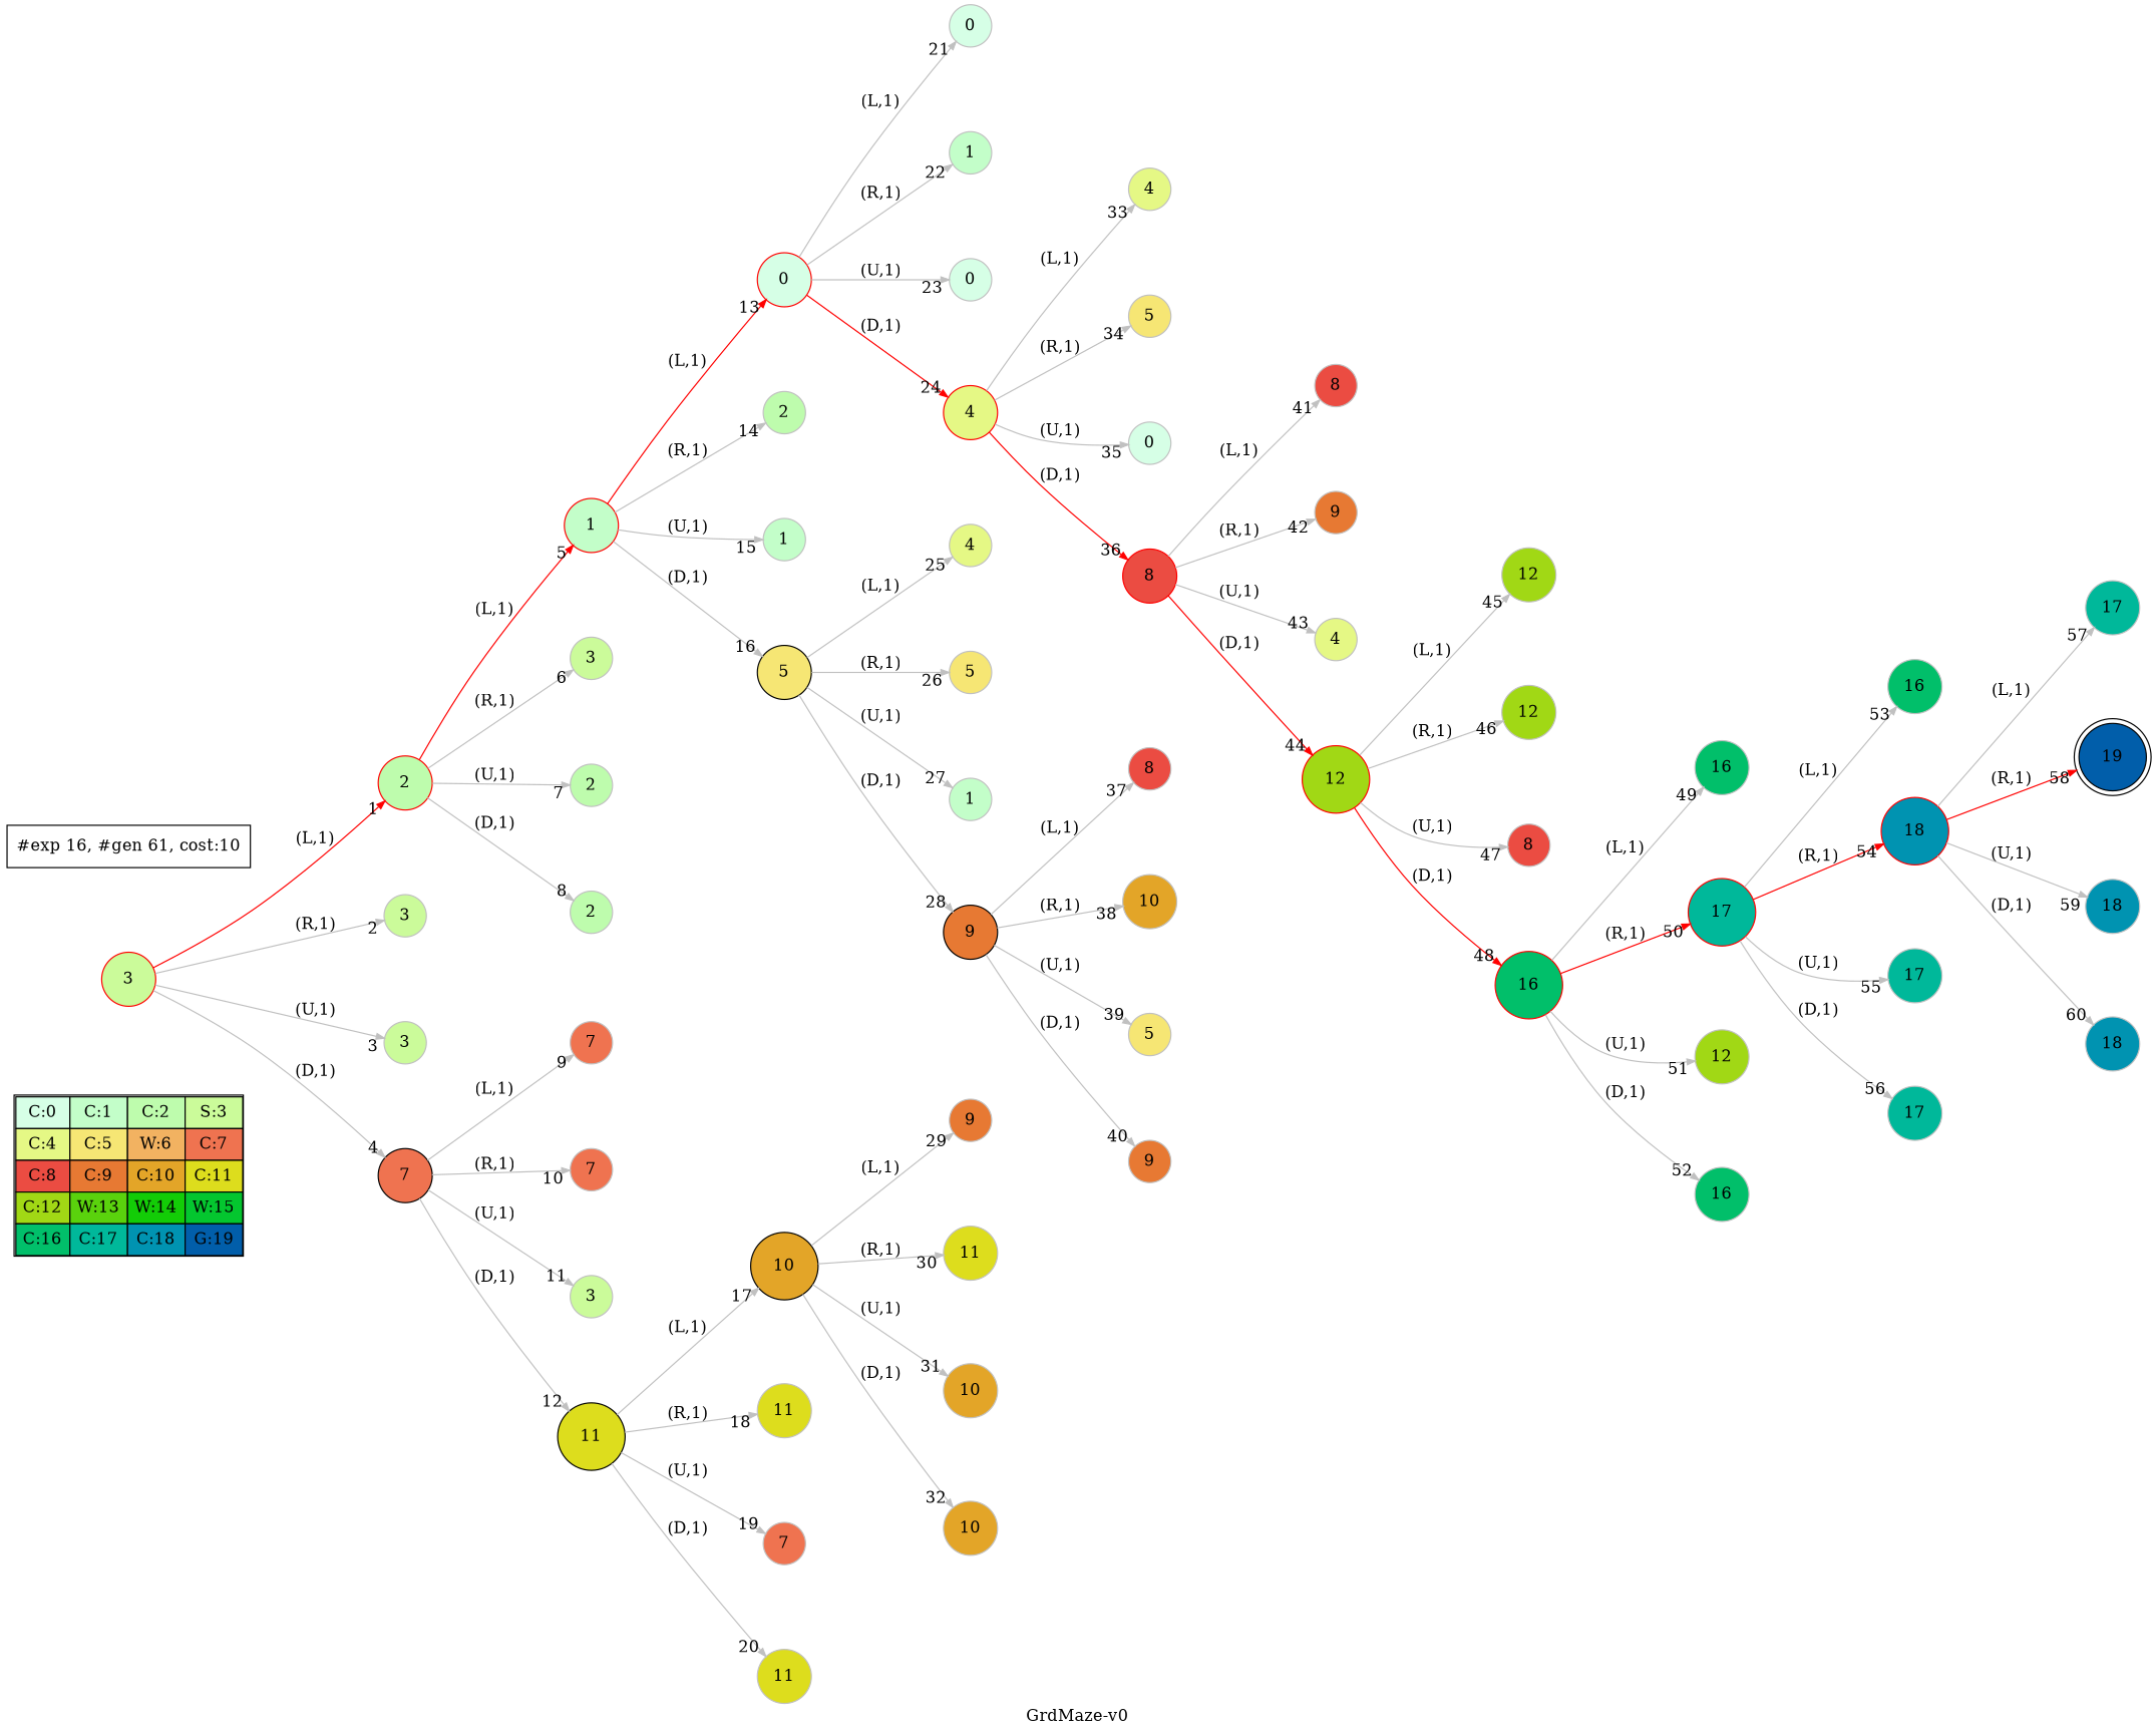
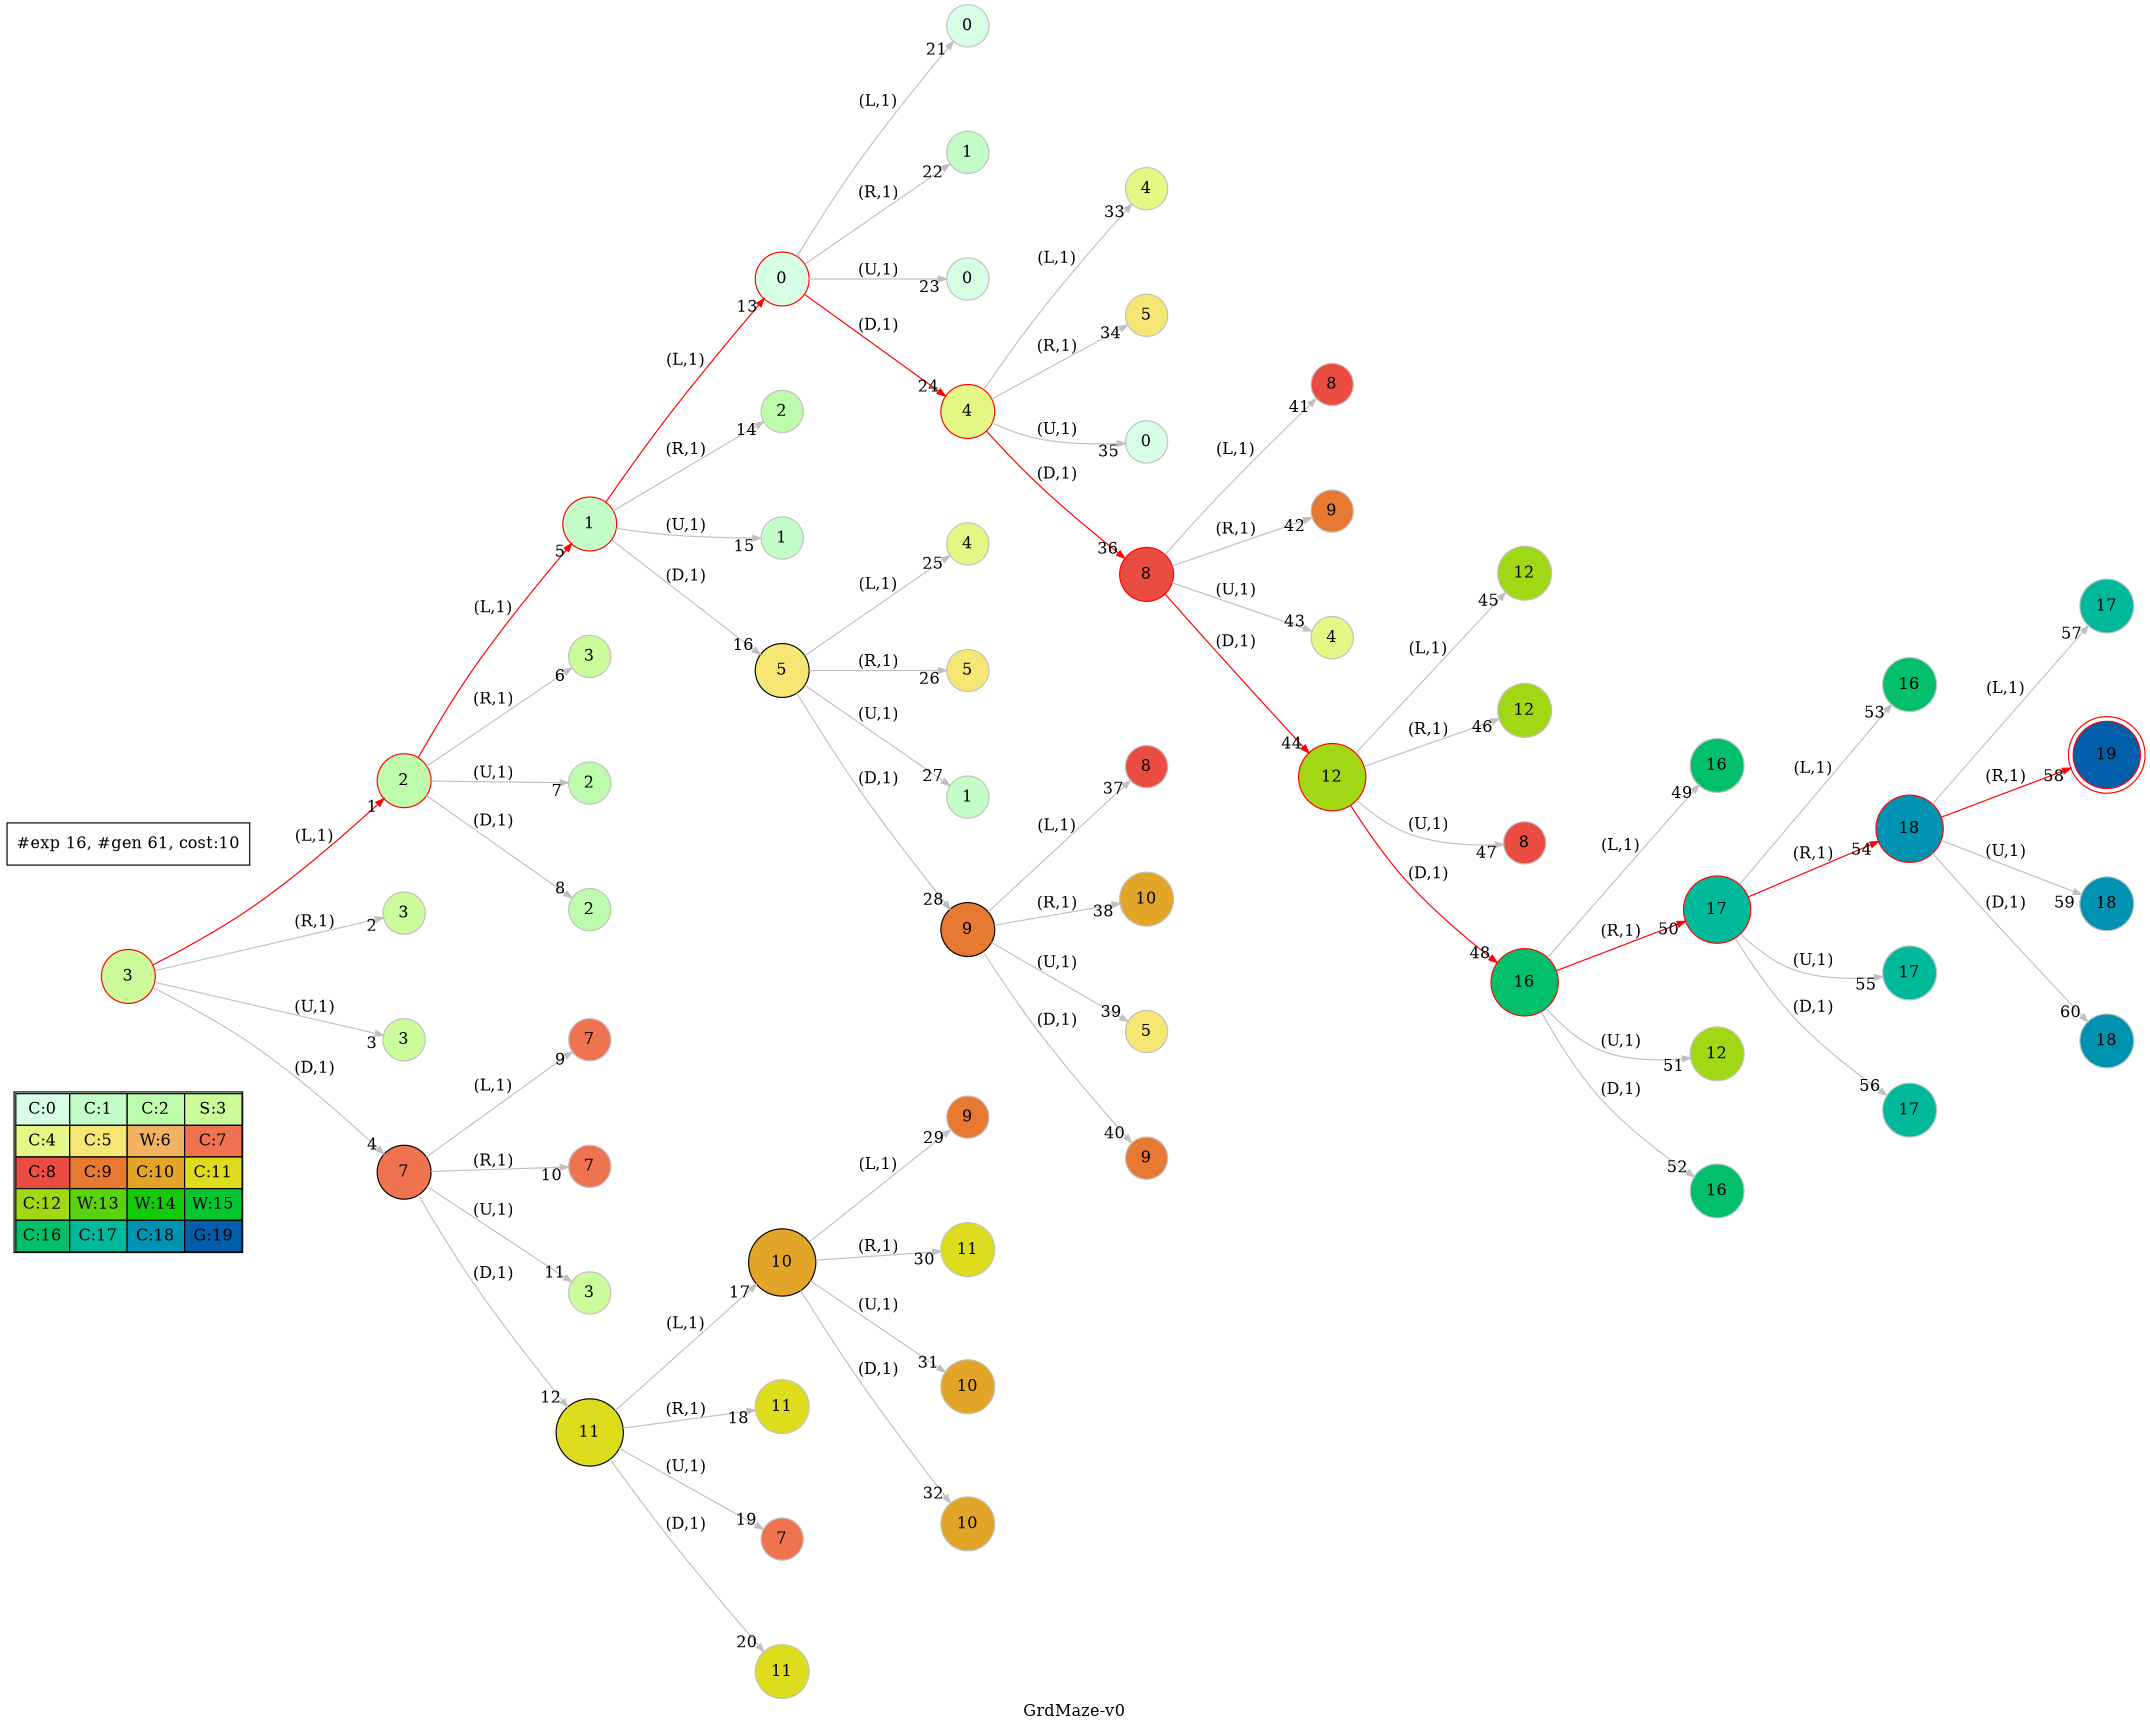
  digraph {
    label="GrdMaze-v0"
    nodesep=1
    ranksep=1
    rankdir=LR
    node [shape=circle color=grey fillcolor="0.24901961 0.38410575 0.98063477 1.        " style=filled]
    edge [arrowsize=0.7 color=grey]
    n1 [label=<<table border="1" cellpadding="5" cellspacing="0" cellborder="1"><tr><td bgcolor="0.39803922 0.15947579 0.99679532 1.        ">C:0</td><td bgcolor="0.35098039 0.23194764 0.99315867 1.        ">C:1</td><td bgcolor="0.29607843 0.31486959 0.98720184 1.        ">C:2</td><td bgcolor="0.24901961 0.38410575 0.98063477 1.        ">S:3</td></tr><tr><td bgcolor="0.19411765 0.46220388 0.97128103 1.        ">C:4</td><td bgcolor="0.14705882 0.52643216 0.96182564 1.        ">C:5</td><td bgcolor="0.09215686 0.59770746 0.94913494 1.        ">W:6</td><td bgcolor="0.0372549  0.66454018 0.93467977 1.        ">C:7</td></tr><tr><td bgcolor="0.00980392 0.71791192 0.92090552 1.        ">C:8</td><td bgcolor="0.06470588 0.77520398 0.9032472  1.        ">C:9</td><td bgcolor="0.11176471 0.81974048 0.88677369 1.        ">C:10</td><td bgcolor="0.16666667 0.8660254  0.8660254  1.        ">C:11</td></tr><tr><td bgcolor="0.21372549 0.9005867  0.84695821 1.        ">C:12</td><td bgcolor="0.26862745 0.93467977 0.82325295 1.        ">W:13</td><td bgcolor="0.32352941 0.96182564 0.79801723 1.        ">W:14</td><td bgcolor="0.37058824 0.97940977 0.77520398 1.        ">W:15</td></tr><tr><td bgcolor="0.4254902  0.99315867 0.74725253 1.        ">C:16</td><td bgcolor="0.47254902 0.99907048 0.72218645 1.        ">C:17</td><td bgcolor="0.52745098 0.99907048 0.69169844 1.        ">C:18</td><td bgcolor="0.5745098  0.99315867 0.66454018 1.        ">G:19</td></tr></table>> shape=plaintext color="" fillcolor="" style=""]
    n2 [color=red label=" 3 "]
    n3 [color=red fillcolor="0.29607843 0.31486959 0.98720184 1.        " label=" 2 "]
    n4 [label=3]
    n5 [label=3]
    n6 [color=black fillcolor="0.0372549  0.66454018 0.93467977 1.        " label=" 7 "]
    n7 [color=red fillcolor="0.35098039 0.23194764 0.99315867 1.        " label=" 1 "]
    n8 [label=3]
    n9 [fillcolor="0.29607843 0.31486959 0.98720184 1.        " label=2]
    n10 [fillcolor="0.29607843 0.31486959 0.98720184 1.        " label=2]
    n11 [fillcolor="0.0372549  0.66454018 0.93467977 1.        " label=7]
    n12 [fillcolor="0.0372549  0.66454018 0.93467977 1.        " label=7]
    n13 [label=3]
    n14 [color=black fillcolor="0.16666667 0.8660254  0.8660254  1.        " label=" 11 "]
    n15 [color=red fillcolor="0.39803922 0.15947579 0.99679532 1.        " label=" 0 "]
    n16 [fillcolor="0.29607843 0.31486959 0.98720184 1.        " label=2]
    n17 [fillcolor="0.35098039 0.23194764 0.99315867 1.        " label=1]
    n18 [color=black fillcolor="0.14705882 0.52643216 0.96182564 1.        " label=" 5 "]
    n19 [color=black fillcolor="0.11176471 0.81974048 0.88677369 1.        " label=" 10 "]
    n20 [fillcolor="0.16666667 0.8660254  0.8660254  1.        " label=11]
    n21 [fillcolor="0.0372549  0.66454018 0.93467977 1.        " label=7]
    n22 [fillcolor="0.16666667 0.8660254  0.8660254  1.        " label=11]
    n23 [fillcolor="0.39803922 0.15947579 0.99679532 1.        " label=0]
    n24 [fillcolor="0.35098039 0.23194764 0.99315867 1.        " label=1]
    n25 [fillcolor="0.39803922 0.15947579 0.99679532 1.        " label=0]
    n26 [color=red fillcolor="0.19411765 0.46220388 0.97128103 1.        " label=" 4 "]
    n27 [fillcolor="0.19411765 0.46220388 0.97128103 1.        " label=4]
    n28 [fillcolor="0.14705882 0.52643216 0.96182564 1.        " label=5]
    n29 [fillcolor="0.35098039 0.23194764 0.99315867 1.        " label=1]
    n30 [color=black fillcolor="0.06470588 0.77520398 0.9032472  1.        " label=" 9 "]
    n31 [fillcolor="0.06470588 0.77520398 0.9032472  1.        " label=9]
    n32 [fillcolor="0.16666667 0.8660254  0.8660254  1.        " label=11]
    n33 [fillcolor="0.11176471 0.81974048 0.88677369 1.        " label=10]
    n34 [fillcolor="0.11176471 0.81974048 0.88677369 1.        " label=10]
    n35 [fillcolor="0.19411765 0.46220388 0.97128103 1.        " label=4]
    n36 [fillcolor="0.14705882 0.52643216 0.96182564 1.        " label=5]
    n37 [fillcolor="0.39803922 0.15947579 0.99679532 1.        " label=0]
    n38 [color=red fillcolor="0.00980392 0.71791192 0.92090552 1.        " label=" 8 "]
    n39 [fillcolor="0.00980392 0.71791192 0.92090552 1.        " label=8]
    n40 [fillcolor="0.11176471 0.81974048 0.88677369 1.        " label=10]
    n41 [fillcolor="0.14705882 0.52643216 0.96182564 1.        " label=5]
    n42 [fillcolor="0.06470588 0.77520398 0.9032472  1.        " label=9]
    n43 [fillcolor="0.00980392 0.71791192 0.92090552 1.        " label=8]
    n44 [fillcolor="0.06470588 0.77520398 0.9032472  1.        " label=9]
    n45 [fillcolor="0.19411765 0.46220388 0.97128103 1.        " label=4]
    n46 [color=red fillcolor="0.21372549 0.9005867  0.84695821 1.        " label=" 12 "]
    n47 [fillcolor="0.21372549 0.9005867  0.84695821 1.        " label=12]
    n48 [fillcolor="0.21372549 0.9005867  0.84695821 1.        " label=12]
    n49 [fillcolor="0.00980392 0.71791192 0.92090552 1.        " label=8]
    n50 [color=red fillcolor="0.4254902  0.99315867 0.74725253 1.        " label=" 16 "]
    n51 [fillcolor="0.4254902  0.99315867 0.74725253 1.        " label=16]
    n52 [color=red fillcolor="0.47254902 0.99907048 0.72218645 1.        " label=" 17 "]
    n53 [fillcolor="0.21372549 0.9005867  0.84695821 1.        " label=12]
    n54 [fillcolor="0.4254902  0.99315867 0.74725253 1.        " label=16]
    n55 [fillcolor="0.4254902  0.99315867 0.74725253 1.        " label=16]
    n56 [color=red fillcolor="0.52745098 0.99907048 0.69169844 1.        " label=" 18 "]
    n57 [fillcolor="0.47254902 0.99907048 0.72218645 1.        " label=17]
    n58 [fillcolor="0.47254902 0.99907048 0.72218645 1.        " label=17]
    n59 [fillcolor="0.47254902 0.99907048 0.72218645 1.        " label=17]
-   n60 [color=black fillcolor="0.5745098  0.99315867 0.66454018 1.        " label=" 19 " peripheries=2]
+   n60 [color=red fillcolor="0.5745098  0.99315867 0.66454018 1.        " label=" 19 " peripheries=2]
    n61 [fillcolor="0.52745098 0.99907048 0.69169844 1.        " label=18]
    n62 [fillcolor="0.52745098 0.99907048 0.69169844 1.        " label=18]
    "#exp 16, #gen 61, cost:10" [shape=box color="" fillcolor="" style=""]
    subgraph sub_1 {
      label=Map
      n1
    }
    n2 -> n3 [color=red headlabel=" 1 " label="(L,1)"]
    n2 -> n4 [headlabel=" 2 " label="(R,1)"]
    n2 -> n5 [headlabel=" 3 " label="(U,1)"]
    n2 -> n6 [headlabel=" 4 " label="(D,1)"]
    n3 -> n7 [color=red headlabel=" 5 " label="(L,1)"]
    n3 -> n8 [headlabel=" 6 " label="(R,1)"]
    n3 -> n9 [headlabel=" 7 " label="(U,1)"]
    n3 -> n10 [headlabel=" 8 " label="(D,1)"]
    n6 -> n11 [headlabel=" 9 " label="(L,1)"]
    n6 -> n12 [headlabel=" 10 " label="(R,1)"]
    n6 -> n13 [headlabel=" 11 " label="(U,1)"]
    n6 -> n14 [headlabel=" 12 " label="(D,1)"]
    n7 -> n15 [color=red headlabel=" 13 " label="(L,1)"]
    n7 -> n16 [headlabel=" 14 " label="(R,1)"]
    n7 -> n17 [headlabel=" 15 " label="(U,1)"]
    n7 -> n18 [headlabel=" 16 " label="(D,1)"]
    n14 -> n19 [headlabel=" 17 " label="(L,1)"]
    n14 -> n20 [headlabel=" 18 " label="(R,1)"]
    n14 -> n21 [headlabel=" 19 " label="(U,1)"]
    n14 -> n22 [headlabel=" 20 " label="(D,1)"]
    n15 -> n23 [headlabel=" 21 " label="(L,1)"]
    n15 -> n24 [headlabel=" 22 " label="(R,1)"]
    n15 -> n25 [headlabel=" 23 " label="(U,1)"]
    n15 -> n26 [color=red headlabel=" 24 " label="(D,1)"]
    n18 -> n27 [headlabel=" 25 " label="(L,1)"]
    n18 -> n28 [headlabel=" 26 " label="(R,1)"]
    n18 -> n29 [headlabel=" 27 " label="(U,1)"]
    n18 -> n30 [headlabel=" 28 " label="(D,1)"]
    n19 -> n31 [headlabel=" 29 " label="(L,1)"]
    n19 -> n32 [headlabel=" 30 " label="(R,1)"]
    n19 -> n33 [headlabel=" 31 " label="(U,1)"]
    n19 -> n34 [headlabel=" 32 " label="(D,1)"]
    n26 -> n35 [headlabel=" 33 " label="(L,1)"]
    n26 -> n36 [headlabel=" 34 " label="(R,1)"]
    n26 -> n37 [headlabel=" 35 " label="(U,1)"]
    n26 -> n38 [color=red headlabel=" 36 " label="(D,1)"]
    n30 -> n39 [headlabel=" 37 " label="(L,1)"]
    n30 -> n40 [headlabel=" 38 " label="(R,1)"]
    n30 -> n41 [headlabel=" 39 " label="(U,1)"]
    n30 -> n42 [headlabel=" 40 " label="(D,1)"]
    n38 -> n43 [headlabel=" 41 " label="(L,1)"]
    n38 -> n44 [headlabel=" 42 " label="(R,1)"]
    n38 -> n45 [headlabel=" 43 " label="(U,1)"]
    n38 -> n46 [color=red headlabel=" 44 " label="(D,1)"]
    n46 -> n47 [headlabel=" 45 " label="(L,1)"]
    n46 -> n48 [headlabel=" 46 " label="(R,1)"]
    n46 -> n49 [headlabel=" 47 " label="(U,1)"]
    n46 -> n50 [color=red headlabel=" 48 " label="(D,1)"]
    n50 -> n51 [headlabel=" 49 " label="(L,1)"]
    n50 -> n52 [color=red headlabel=" 50 " label="(R,1)"]
    n50 -> n53 [headlabel=" 51 " label="(U,1)"]
    n50 -> n54 [headlabel=" 52 " label="(D,1)"]
    n52 -> n55 [headlabel=" 53 " label="(L,1)"]
    n52 -> n56 [color=red headlabel=" 54 " label="(R,1)"]
    n52 -> n57 [headlabel=" 55 " label="(U,1)"]
    n52 -> n58 [headlabel=" 56 " label="(D,1)"]
    n56 -> n59 [headlabel=" 57 " label="(L,1)"]
    n56 -> n60 [color=red headlabel=" 58 " label="(R,1)"]
    n56 -> n61 [headlabel=" 59 " label="(U,1)"]
    n56 -> n62 [headlabel=" 60 " label="(D,1)"]
  }
